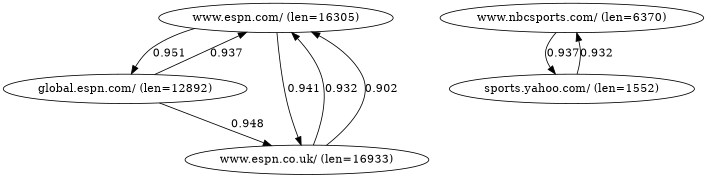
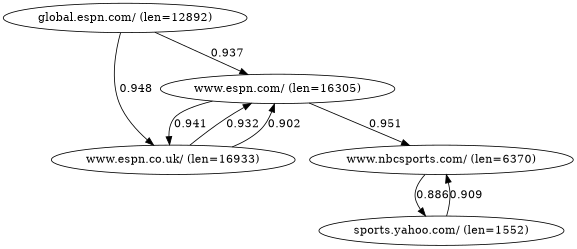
  digraph {
    "www.espn.com/ (len=16305)"
    "global.espn.com/ (len=12892)"
    "www.espn.co.uk/ (len=16933)"
    "www.nbcsports.com/ (len=6370)"
    "sports.yahoo.com/ (len=1552)"
-   "www.espn.com/ (len=16305)" -> "global.espn.com/ (len=12892)" [label=0.951]
+   "www.espn.com/ (len=16305)" -> "www.nbcsports.com/ (len=6370)" [label=0.951]
    "www.espn.com/ (len=16305)" -> "www.espn.co.uk/ (len=16933)" [label=0.941]
    "global.espn.com/ (len=12892)" -> "www.espn.com/ (len=16305)" [label=0.937]
    "global.espn.com/ (len=12892)" -> "www.espn.co.uk/ (len=16933)" [label=0.948]
    "www.espn.co.uk/ (len=16933)" -> "www.espn.com/ (len=16305)" [label=0.932]
    "www.espn.co.uk/ (len=16933)" -> "www.espn.com/ (len=16305)" [label=0.902]
-   "www.nbcsports.com/ (len=6370)" -> "sports.yahoo.com/ (len=1552)" [label=0.937]
-   "sports.yahoo.com/ (len=1552)" -> "www.nbcsports.com/ (len=6370)" [label=0.932]
+   "www.nbcsports.com/ (len=6370)" -> "sports.yahoo.com/ (len=1552)" [label=0.886]
+   "sports.yahoo.com/ (len=1552)" -> "www.nbcsports.com/ (len=6370)" [label=0.909]
  }
